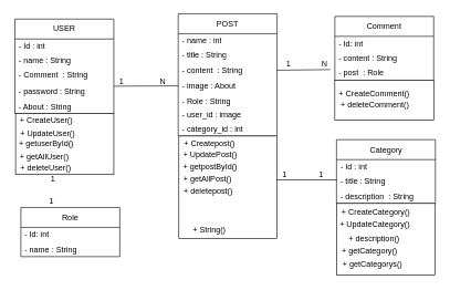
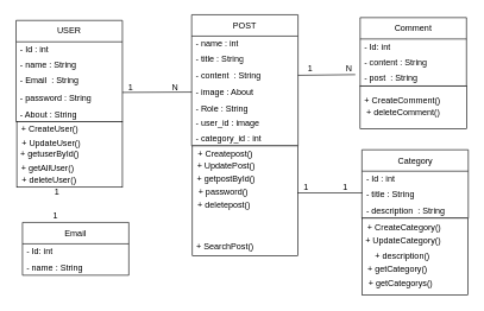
  <mxCell id="0" />
  <mxCell id="1" parent="0" />
  <mxCell id="2" value="USER" style="swimlane;fontStyle=0;childLayout=stackLayout;horizontal=1;startSize=30;horizontalStack=0;resizeParent=1;resizeParentMax=0;resizeLast=0;collapsible=1;marginBottom=0;whiteSpace=wrap;html=1;" vertex="1" parent="1"><mxGeometry x="22" y="28" width="149" height="142" as="geometry" /></mxCell>
  <mxCell id="3" value="- Id : int" style="text;strokeColor=none;fillColor=none;align=left;verticalAlign=middle;spacingLeft=4;spacingRight=4;overflow=hidden;points=[[0,0.5],[1,0.5]];portConstraint=eastwest;rotatable=0;whiteSpace=wrap;html=1;" vertex="1" parent="2"><mxGeometry y="30" width="149" height="22" as="geometry" /></mxCell>
  <mxCell id="4" value="- name : String" style="text;strokeColor=none;fillColor=none;align=left;verticalAlign=middle;spacingLeft=4;spacingRight=4;overflow=hidden;points=[[0,0.5],[1,0.5]];portConstraint=eastwest;rotatable=0;whiteSpace=wrap;html=1;" vertex="1" parent="2"><mxGeometry y="52" width="149" height="22" as="geometry" /></mxCell>
- <mxCell id="5" value="- Comment&amp;nbsp; : String" style="text;strokeColor=none;fillColor=none;align=left;verticalAlign=middle;spacingLeft=4;spacingRight=4;overflow=hidden;points=[[0,0.5],[1,0.5]];portConstraint=eastwest;rotatable=0;whiteSpace=wrap;html=1;" vertex="1" parent="2"><mxGeometry y="74" width="149" height="22" as="geometry" /></mxCell>
+ <mxCell id="5" value="- Email&amp;nbsp; : String" style="text;strokeColor=none;fillColor=none;align=left;verticalAlign=middle;spacingLeft=4;spacingRight=4;overflow=hidden;points=[[0,0.5],[1,0.5]];portConstraint=eastwest;rotatable=0;whiteSpace=wrap;html=1;" vertex="1" parent="2"><mxGeometry y="74" width="149" height="22" as="geometry" /></mxCell>
  <mxCell id="6" value="- password : String" style="text;strokeColor=none;fillColor=none;align=left;verticalAlign=middle;spacingLeft=4;spacingRight=4;overflow=hidden;points=[[0,0.5],[1,0.5]];portConstraint=eastwest;rotatable=0;whiteSpace=wrap;html=1;" vertex="1" parent="2"><mxGeometry y="96" width="149" height="25" as="geometry" /></mxCell>
  <mxCell id="7" value="- About : String" style="text;strokeColor=none;fillColor=none;align=left;verticalAlign=middle;spacingLeft=4;spacingRight=4;overflow=hidden;points=[[0,0.5],[1,0.5]];portConstraint=eastwest;rotatable=0;whiteSpace=wrap;html=1;" vertex="1" parent="2"><mxGeometry y="121" width="149" height="21" as="geometry" /></mxCell>
  <mxCell id="8" value="" style="rounded=0;whiteSpace=wrap;html=1;" vertex="1" parent="1"><mxGeometry x="23" y="170" width="148" height="92" as="geometry" /></mxCell>
  <mxCell id="9" value="+ CreateUser()" style="text;html=1;strokeColor=none;fillColor=none;align=center;verticalAlign=middle;whiteSpace=wrap;rounded=0;" vertex="1" parent="1"><mxGeometry x="23" y="170" width="93" height="22" as="geometry" /></mxCell>
  <mxCell id="10" value="+ UpdateUser()" style="text;html=1;strokeColor=none;fillColor=none;align=center;verticalAlign=middle;whiteSpace=wrap;rounded=0;" vertex="1" parent="1"><mxGeometry x="25" y="189" width="93" height="21" as="geometry" /></mxCell>
  <mxCell id="11" value="+ getuserById()" style="text;html=1;strokeColor=none;fillColor=none;align=center;verticalAlign=middle;whiteSpace=wrap;rounded=0;" vertex="1" parent="1"><mxGeometry x="23" y="206.5" width="93" height="19" as="geometry" /></mxCell>
  <mxCell id="12" value="+ getAllUser()" style="text;html=1;strokeColor=none;fillColor=none;align=center;verticalAlign=middle;whiteSpace=wrap;rounded=0;" vertex="1" parent="1"><mxGeometry x="20" y="225.5" width="93" height="19" as="geometry" /></mxCell>
  <mxCell id="13" value="+ deleteUser()" style="text;html=1;strokeColor=none;fillColor=none;align=center;verticalAlign=middle;whiteSpace=wrap;rounded=0;" vertex="1" parent="1"><mxGeometry x="22" y="243" width="93" height="19" as="geometry" /></mxCell>
  <mxCell id="14" value="POST" style="swimlane;fontStyle=0;childLayout=stackLayout;horizontal=1;startSize=30;horizontalStack=0;resizeParent=1;resizeParentMax=0;resizeLast=0;collapsible=1;marginBottom=0;whiteSpace=wrap;html=1;" vertex="1" parent="1"><mxGeometry x="268" y="20" width="149" height="184" as="geometry" /></mxCell>
  <mxCell id="15" value="- name : int" style="text;strokeColor=none;fillColor=none;align=left;verticalAlign=middle;spacingLeft=4;spacingRight=4;overflow=hidden;points=[[0,0.5],[1,0.5]];portConstraint=eastwest;rotatable=0;whiteSpace=wrap;html=1;" vertex="1" parent="14"><mxGeometry y="30" width="149" height="22" as="geometry" /></mxCell>
  <mxCell id="16" value="- title : String" style="text;strokeColor=none;fillColor=none;align=left;verticalAlign=middle;spacingLeft=4;spacingRight=4;overflow=hidden;points=[[0,0.5],[1,0.5]];portConstraint=eastwest;rotatable=0;whiteSpace=wrap;html=1;" vertex="1" parent="14"><mxGeometry y="52" width="149" height="22" as="geometry" /></mxCell>
  <mxCell id="17" value="- content&amp;nbsp; : String" style="text;strokeColor=none;fillColor=none;align=left;verticalAlign=middle;spacingLeft=4;spacingRight=4;overflow=hidden;points=[[0,0.5],[1,0.5]];portConstraint=eastwest;rotatable=0;whiteSpace=wrap;html=1;" vertex="1" parent="14"><mxGeometry y="74" width="149" height="22" as="geometry" /></mxCell>
  <mxCell id="18" value="- image : About" style="text;strokeColor=none;fillColor=none;align=left;verticalAlign=middle;spacingLeft=4;spacingRight=4;overflow=hidden;points=[[0,0.5],[1,0.5]];portConstraint=eastwest;rotatable=0;whiteSpace=wrap;html=1;" vertex="1" parent="14"><mxGeometry y="96" width="149" height="25" as="geometry" /></mxCell>
  <mxCell id="19" value="- Role : String" style="text;strokeColor=none;fillColor=none;align=left;verticalAlign=middle;spacingLeft=4;spacingRight=4;overflow=hidden;points=[[0,0.5],[1,0.5]];portConstraint=eastwest;rotatable=0;whiteSpace=wrap;html=1;" vertex="1" parent="14"><mxGeometry y="121" width="149" height="21" as="geometry" /></mxCell>
  <mxCell id="20" value="- user_id : image" style="text;strokeColor=none;fillColor=none;align=left;verticalAlign=middle;spacingLeft=4;spacingRight=4;overflow=hidden;points=[[0,0.5],[1,0.5]];portConstraint=eastwest;rotatable=0;whiteSpace=wrap;html=1;" vertex="1" parent="14"><mxGeometry y="142" width="149" height="21" as="geometry" /></mxCell>
  <mxCell id="21" value="- category_id : int" style="text;strokeColor=none;fillColor=none;align=left;verticalAlign=middle;spacingLeft=4;spacingRight=4;overflow=hidden;points=[[0,0.5],[1,0.5]];portConstraint=eastwest;rotatable=0;whiteSpace=wrap;html=1;" vertex="1" parent="14"><mxGeometry y="163" width="149" height="21" as="geometry" /></mxCell>
  <mxCell id="22" value="" style="rounded=0;whiteSpace=wrap;html=1;" vertex="1" parent="1"><mxGeometry x="269" y="204" width="148" height="154" as="geometry" /></mxCell>
  <mxCell id="23" value="+ Createpost()" style="text;html=1;strokeColor=none;fillColor=none;align=center;verticalAlign=middle;whiteSpace=wrap;rounded=0;" vertex="1" parent="1"><mxGeometry x="269" y="204" width="93" height="22" as="geometry" /></mxCell>
  <mxCell id="24" value="+ UpdatePost()" style="text;html=1;strokeColor=none;fillColor=none;align=center;verticalAlign=middle;whiteSpace=wrap;rounded=0;" vertex="1" parent="1"><mxGeometry x="270" y="222" width="93" height="21" as="geometry" /></mxCell>
  <mxCell id="25" value="+ getpostById()" style="text;html=1;strokeColor=none;fillColor=none;align=center;verticalAlign=middle;whiteSpace=wrap;rounded=0;" vertex="1" parent="1"><mxGeometry x="270" y="240.5" width="93" height="19" as="geometry" /></mxCell>
- <mxCell id="26" value="+ getAllPost()" style="text;html=1;strokeColor=none;fillColor=none;align=center;verticalAlign=middle;whiteSpace=wrap;rounded=0;" vertex="1" parent="1"><mxGeometry x="266" y="259.5" width="93" height="19" as="geometry" /></mxCell>
+ <mxCell id="26" value="+ password()" style="text;html=1;strokeColor=none;fillColor=none;align=center;verticalAlign=middle;whiteSpace=wrap;rounded=0;" vertex="1" parent="1"><mxGeometry x="266" y="259.5" width="93" height="19" as="geometry" /></mxCell>
  <mxCell id="27" value="+ deletepost()" style="text;html=1;strokeColor=none;fillColor=none;align=center;verticalAlign=middle;whiteSpace=wrap;rounded=0;" vertex="1" parent="1"><mxGeometry x="267" y="277" width="93" height="19" as="geometry" /></mxCell>
  <mxCell id="28" value="Category" style="swimlane;fontStyle=0;childLayout=stackLayout;horizontal=1;startSize=30;horizontalStack=0;resizeParent=1;resizeParentMax=0;resizeLast=0;collapsible=1;marginBottom=0;whiteSpace=wrap;html=1;" vertex="1" parent="1"><mxGeometry x="506.5" y="209.5" width="149" height="96" as="geometry" /></mxCell>
  <mxCell id="29" value="- Id : int" style="text;strokeColor=none;fillColor=none;align=left;verticalAlign=middle;spacingLeft=4;spacingRight=4;overflow=hidden;points=[[0,0.5],[1,0.5]];portConstraint=eastwest;rotatable=0;whiteSpace=wrap;html=1;" vertex="1" parent="28"><mxGeometry y="30" width="149" height="22" as="geometry" /></mxCell>
  <mxCell id="30" value="- title : String" style="text;strokeColor=none;fillColor=none;align=left;verticalAlign=middle;spacingLeft=4;spacingRight=4;overflow=hidden;points=[[0,0.5],[1,0.5]];portConstraint=eastwest;rotatable=0;whiteSpace=wrap;html=1;" vertex="1" parent="28"><mxGeometry y="52" width="149" height="22" as="geometry" /></mxCell>
  <mxCell id="31" value="- description&amp;nbsp; : String" style="text;strokeColor=none;fillColor=none;align=left;verticalAlign=middle;spacingLeft=4;spacingRight=4;overflow=hidden;points=[[0,0.5],[1,0.5]];portConstraint=eastwest;rotatable=0;whiteSpace=wrap;html=1;" vertex="1" parent="28"><mxGeometry y="74" width="149" height="22" as="geometry" /></mxCell>
  <mxCell id="32" value="" style="rounded=0;whiteSpace=wrap;html=1;" vertex="1" parent="1"><mxGeometry x="507" y="305.5" width="148" height="108" as="geometry" /></mxCell>
  <mxCell id="33" value="+ CreateCategory()" style="text;html=1;strokeColor=none;fillColor=none;align=center;verticalAlign=middle;whiteSpace=wrap;rounded=0;" vertex="1" parent="1"><mxGeometry x="508" y="307.5" width="116" height="22" as="geometry" /></mxCell>
  <mxCell id="34" value="+ description()" style="text;html=1;strokeColor=none;fillColor=none;align=center;verticalAlign=middle;whiteSpace=wrap;rounded=0;" vertex="1" parent="1"><mxGeometry x="510.5" y="348.5" width="105" height="21" as="geometry" /></mxCell>
  <mxCell id="35" value="+ UpdateCategory()" style="text;html=1;strokeColor=none;fillColor=none;align=center;verticalAlign=middle;whiteSpace=wrap;rounded=0;" vertex="1" parent="1"><mxGeometry x="508" y="328.5" width="113" height="19" as="geometry" /></mxCell>
- <mxCell id="36" value="+ String()" style="text;html=1;strokeColor=none;fillColor=none;align=center;verticalAlign=middle;whiteSpace=wrap;rounded=0;" vertex="1" parent="1"><mxGeometry x="266" y="335" width="98" height="19" as="geometry" /></mxCell>
+ <mxCell id="36" value="+ SearchPost()" style="text;html=1;strokeColor=none;fillColor=none;align=center;verticalAlign=middle;whiteSpace=wrap;rounded=0;" vertex="1" parent="1"><mxGeometry x="266" y="335" width="98" height="19" as="geometry" /></mxCell>
  <mxCell id="37" value="Comment" style="swimlane;fontStyle=0;childLayout=stackLayout;horizontal=1;startSize=30;horizontalStack=0;resizeParent=1;resizeParentMax=0;resizeLast=0;collapsible=1;marginBottom=0;whiteSpace=wrap;html=1;" vertex="1" parent="1"><mxGeometry x="504" y="24" width="149" height="96" as="geometry" /></mxCell>
  <mxCell id="38" value="- Id: int" style="text;strokeColor=none;fillColor=none;align=left;verticalAlign=middle;spacingLeft=4;spacingRight=4;overflow=hidden;points=[[0,0.5],[1,0.5]];portConstraint=eastwest;rotatable=0;whiteSpace=wrap;html=1;" vertex="1" parent="37"><mxGeometry y="30" width="149" height="22" as="geometry" /></mxCell>
  <mxCell id="39" value="- content : String" style="text;strokeColor=none;fillColor=none;align=left;verticalAlign=middle;spacingLeft=4;spacingRight=4;overflow=hidden;points=[[0,0.5],[1,0.5]];portConstraint=eastwest;rotatable=0;whiteSpace=wrap;html=1;" vertex="1" parent="37"><mxGeometry y="52" width="149" height="22" as="geometry" /></mxCell>
- <mxCell id="40" value="- post&amp;nbsp; : Role" style="text;strokeColor=none;fillColor=none;align=left;verticalAlign=middle;spacingLeft=4;spacingRight=4;overflow=hidden;points=[[0,0.5],[1,0.5]];portConstraint=eastwest;rotatable=0;whiteSpace=wrap;html=1;" vertex="1" parent="37"><mxGeometry y="74" width="149" height="22" as="geometry" /></mxCell>
+ <mxCell id="40" value="- post&amp;nbsp; : String" style="text;strokeColor=none;fillColor=none;align=left;verticalAlign=middle;spacingLeft=4;spacingRight=4;overflow=hidden;points=[[0,0.5],[1,0.5]];portConstraint=eastwest;rotatable=0;whiteSpace=wrap;html=1;" vertex="1" parent="37"><mxGeometry y="74" width="149" height="22" as="geometry" /></mxCell>
  <mxCell id="41" value="" style="rounded=0;whiteSpace=wrap;html=1;" vertex="1" parent="1"><mxGeometry x="504" y="120" width="149" height="60" as="geometry" /></mxCell>
  <mxCell id="42" value="+ CreateComment()" style="text;html=1;strokeColor=none;fillColor=none;align=center;verticalAlign=middle;whiteSpace=wrap;rounded=0;" vertex="1" parent="1"><mxGeometry x="502" y="127" width="123" height="25" as="geometry" /></mxCell>
  <mxCell id="43" value="+ deleteComment()" style="text;html=1;strokeColor=none;fillColor=none;align=center;verticalAlign=middle;whiteSpace=wrap;rounded=0;" vertex="1" parent="1"><mxGeometry x="503" y="144" width="123" height="25" as="geometry" /></mxCell>
  <mxCell id="44" value="+ getCategory()" style="text;html=1;strokeColor=none;fillColor=none;align=center;verticalAlign=middle;whiteSpace=wrap;rounded=0;" vertex="1" parent="1"><mxGeometry x="501.5" y="365.5" width="108.5" height="25" as="geometry" /></mxCell>
  <mxCell id="45" value="+ getCategorys()" style="text;html=1;strokeColor=none;fillColor=none;align=center;verticalAlign=middle;whiteSpace=wrap;rounded=0;" vertex="1" parent="1"><mxGeometry x="506.5" y="385.5" width="107.75" height="25" as="geometry" /></mxCell>
  <mxCell id="46" value="1" style="text;html=1;strokeColor=none;fillColor=none;align=center;verticalAlign=middle;whiteSpace=wrap;rounded=0;" vertex="1" parent="1"><mxGeometry x="465" y="254" width="37" height="16" as="geometry" /></mxCell>
  <mxCell id="47" value="1" style="text;html=1;strokeColor=none;fillColor=none;align=center;verticalAlign=middle;whiteSpace=wrap;rounded=0;" vertex="1" parent="1"><mxGeometry x="410" y="254" width="37" height="16" as="geometry" /></mxCell>
  <mxCell id="48" value="1" style="text;html=1;strokeColor=none;fillColor=none;align=center;verticalAlign=middle;whiteSpace=wrap;rounded=0;" vertex="1" parent="1"><mxGeometry x="168" y="108" width="30" height="30" as="geometry" /></mxCell>
  <mxCell id="49" value="N" style="text;html=1;strokeColor=none;fillColor=none;align=center;verticalAlign=middle;whiteSpace=wrap;rounded=0;" vertex="1" parent="1"><mxGeometry x="230" y="108" width="30" height="30" as="geometry" /></mxCell>
  <mxCell id="50" value="1" style="text;html=1;strokeColor=none;fillColor=none;align=center;verticalAlign=middle;whiteSpace=wrap;rounded=0;" vertex="1" parent="1"><mxGeometry x="417" y="85" width="35" height="19" as="geometry" /></mxCell>
  <mxCell id="51" value="N" style="text;html=1;strokeColor=none;fillColor=none;align=center;verticalAlign=middle;whiteSpace=wrap;rounded=0;" vertex="1" parent="1"><mxGeometry x="471" y="85" width="35" height="19" as="geometry" /></mxCell>
- <mxCell id="52" value="Role" style="swimlane;fontStyle=0;childLayout=stackLayout;horizontal=1;startSize=30;horizontalStack=0;resizeParent=1;resizeParentMax=0;resizeLast=0;collapsible=1;marginBottom=0;whiteSpace=wrap;html=1;" vertex="1" parent="1"><mxGeometry x="31" y="311.5" width="149" height="74" as="geometry" /></mxCell>
+ <mxCell id="52" value="Email" style="swimlane;fontStyle=0;childLayout=stackLayout;horizontal=1;startSize=30;horizontalStack=0;resizeParent=1;resizeParentMax=0;resizeLast=0;collapsible=1;marginBottom=0;whiteSpace=wrap;html=1;" vertex="1" parent="1"><mxGeometry x="31" y="311.5" width="149" height="74" as="geometry" /></mxCell>
  <mxCell id="53" value="- Id: int" style="text;strokeColor=none;fillColor=none;align=left;verticalAlign=middle;spacingLeft=4;spacingRight=4;overflow=hidden;points=[[0,0.5],[1,0.5]];portConstraint=eastwest;rotatable=0;whiteSpace=wrap;html=1;" vertex="1" parent="52"><mxGeometry y="30" width="149" height="22" as="geometry" /></mxCell>
  <mxCell id="54" value="- name : String" style="text;strokeColor=none;fillColor=none;align=left;verticalAlign=middle;spacingLeft=4;spacingRight=4;overflow=hidden;points=[[0,0.5],[1,0.5]];portConstraint=eastwest;rotatable=0;whiteSpace=wrap;html=1;" vertex="1" parent="52"><mxGeometry y="52" width="149" height="22" as="geometry" /></mxCell>
  <mxCell id="55" value="1" style="text;html=1;strokeColor=none;fillColor=none;align=center;verticalAlign=middle;whiteSpace=wrap;rounded=0;" vertex="1" parent="1"><mxGeometry x="67" y="262" width="25" height="13" as="geometry" /></mxCell>
  <mxCell id="56" value="1" style="text;html=1;strokeColor=none;fillColor=none;align=center;verticalAlign=middle;whiteSpace=wrap;rounded=0;" vertex="1" parent="1"><mxGeometry x="65" y="295" width="25" height="13" as="geometry" /></mxCell>
  <mxCell id="57" value="" style="endArrow=none;html=1;rounded=0;entryX=0;entryY=0.5;entryDx=0;entryDy=0;" edge="1" parent="1" target="18"><mxGeometry width="50" height="50" relative="1" as="geometry"><mxPoint x="171" y="129" as="sourcePoint" /><mxPoint x="249" y="177" as="targetPoint" /></mxGeometry></mxCell>
  <mxCell id="58" value="" style="endArrow=none;html=1;rounded=0;exitX=0.25;exitY=1;exitDx=0;exitDy=0;" edge="1" parent="1"><mxGeometry width="50" height="50" relative="1" as="geometry"><mxPoint x="416.25" y="270" as="sourcePoint" /><mxPoint x="507" y="270" as="targetPoint" /></mxGeometry></mxCell>
  <mxCell id="59" value="" style="endArrow=none;html=1;rounded=0;entryX=0.75;entryY=1;entryDx=0;entryDy=0;exitX=1;exitY=0.5;exitDx=0;exitDy=0;" edge="1" parent="1" source="17" target="51"><mxGeometry width="50" height="50" relative="1" as="geometry"><mxPoint x="262" y="299" as="sourcePoint" /><mxPoint x="312" y="249" as="targetPoint" /></mxGeometry></mxCell>
